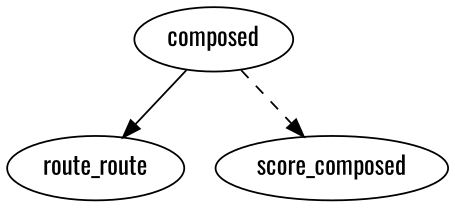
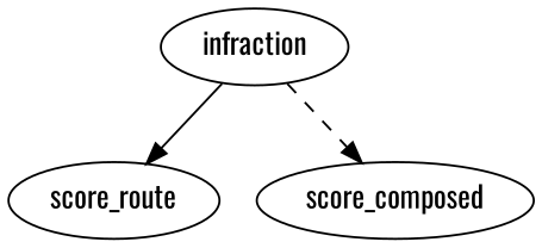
  digraph {
    fontname=Oswald
    node [fontname=Oswald]
    edge [fontname=Oswald]
-   infraction [label=composed]
-   score_route [label=route_route]
+   infraction
+   score_route
    score_composed
    infraction -> score_route
    infraction -> score_composed [style=dashed]
  }
